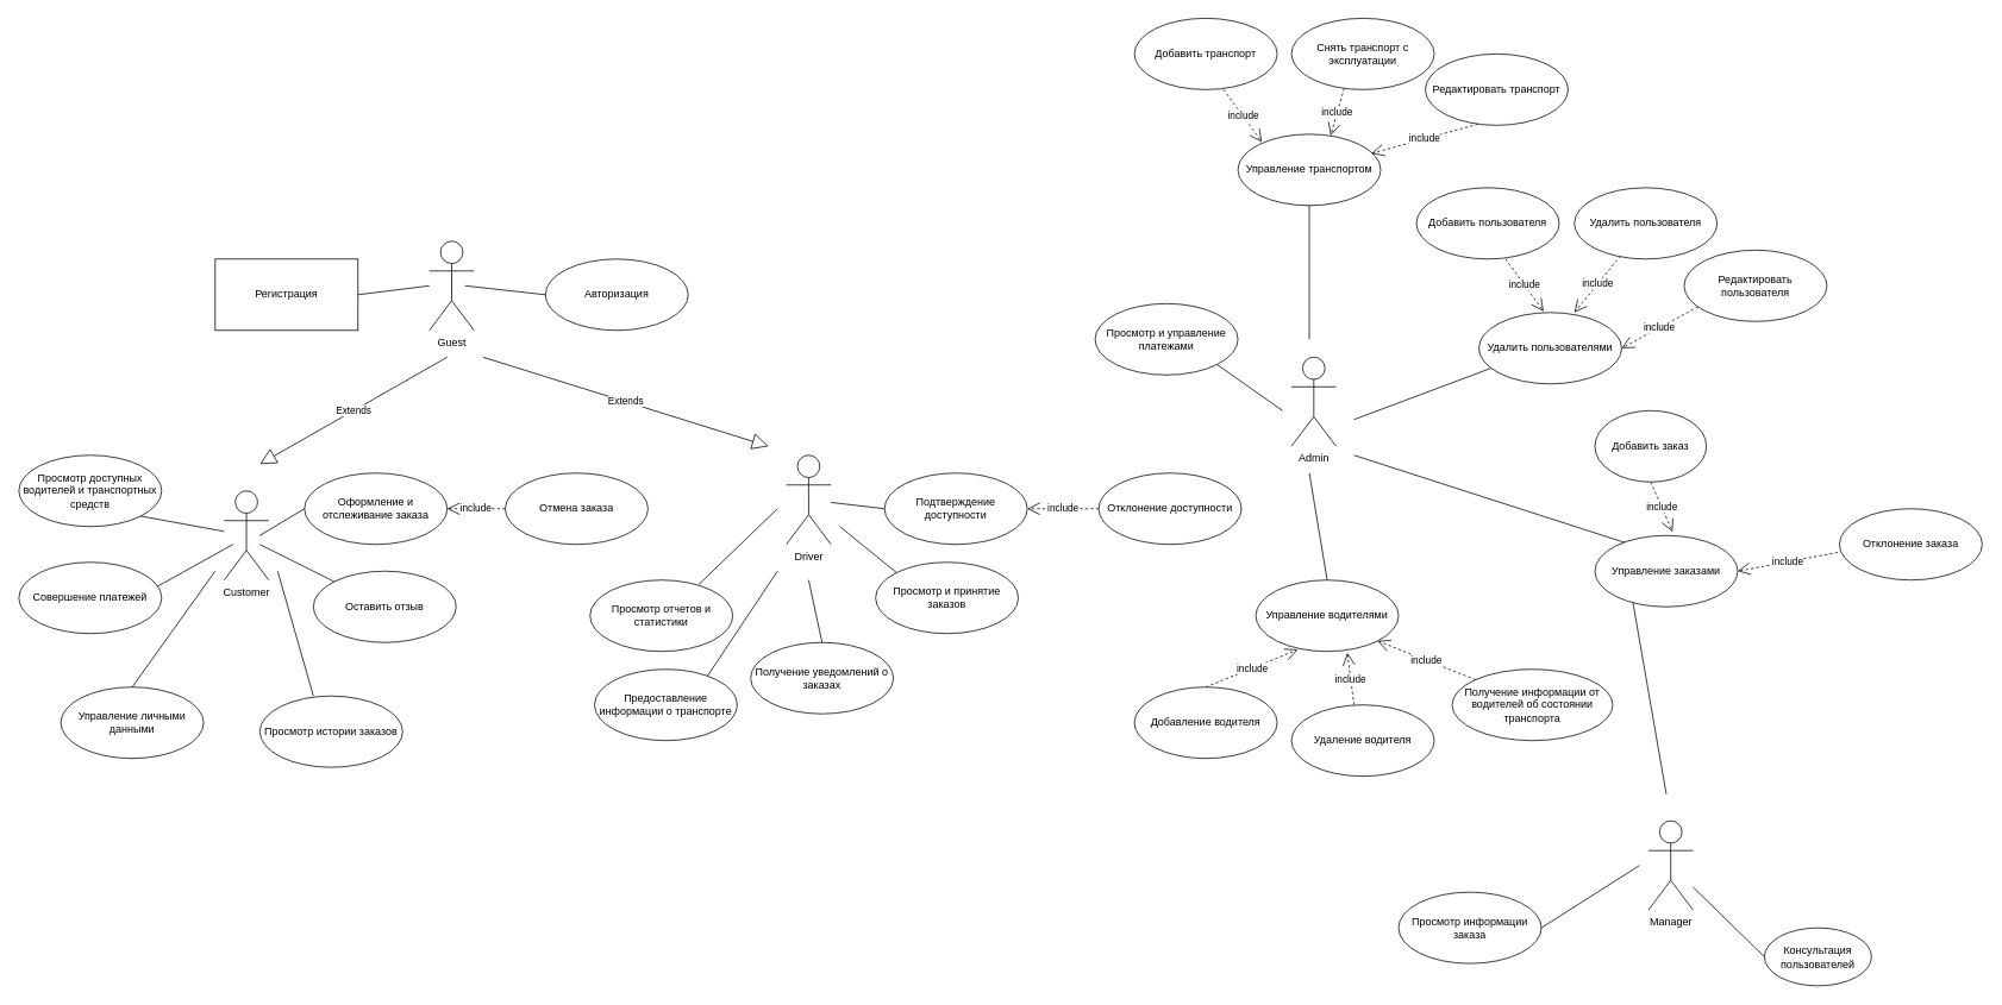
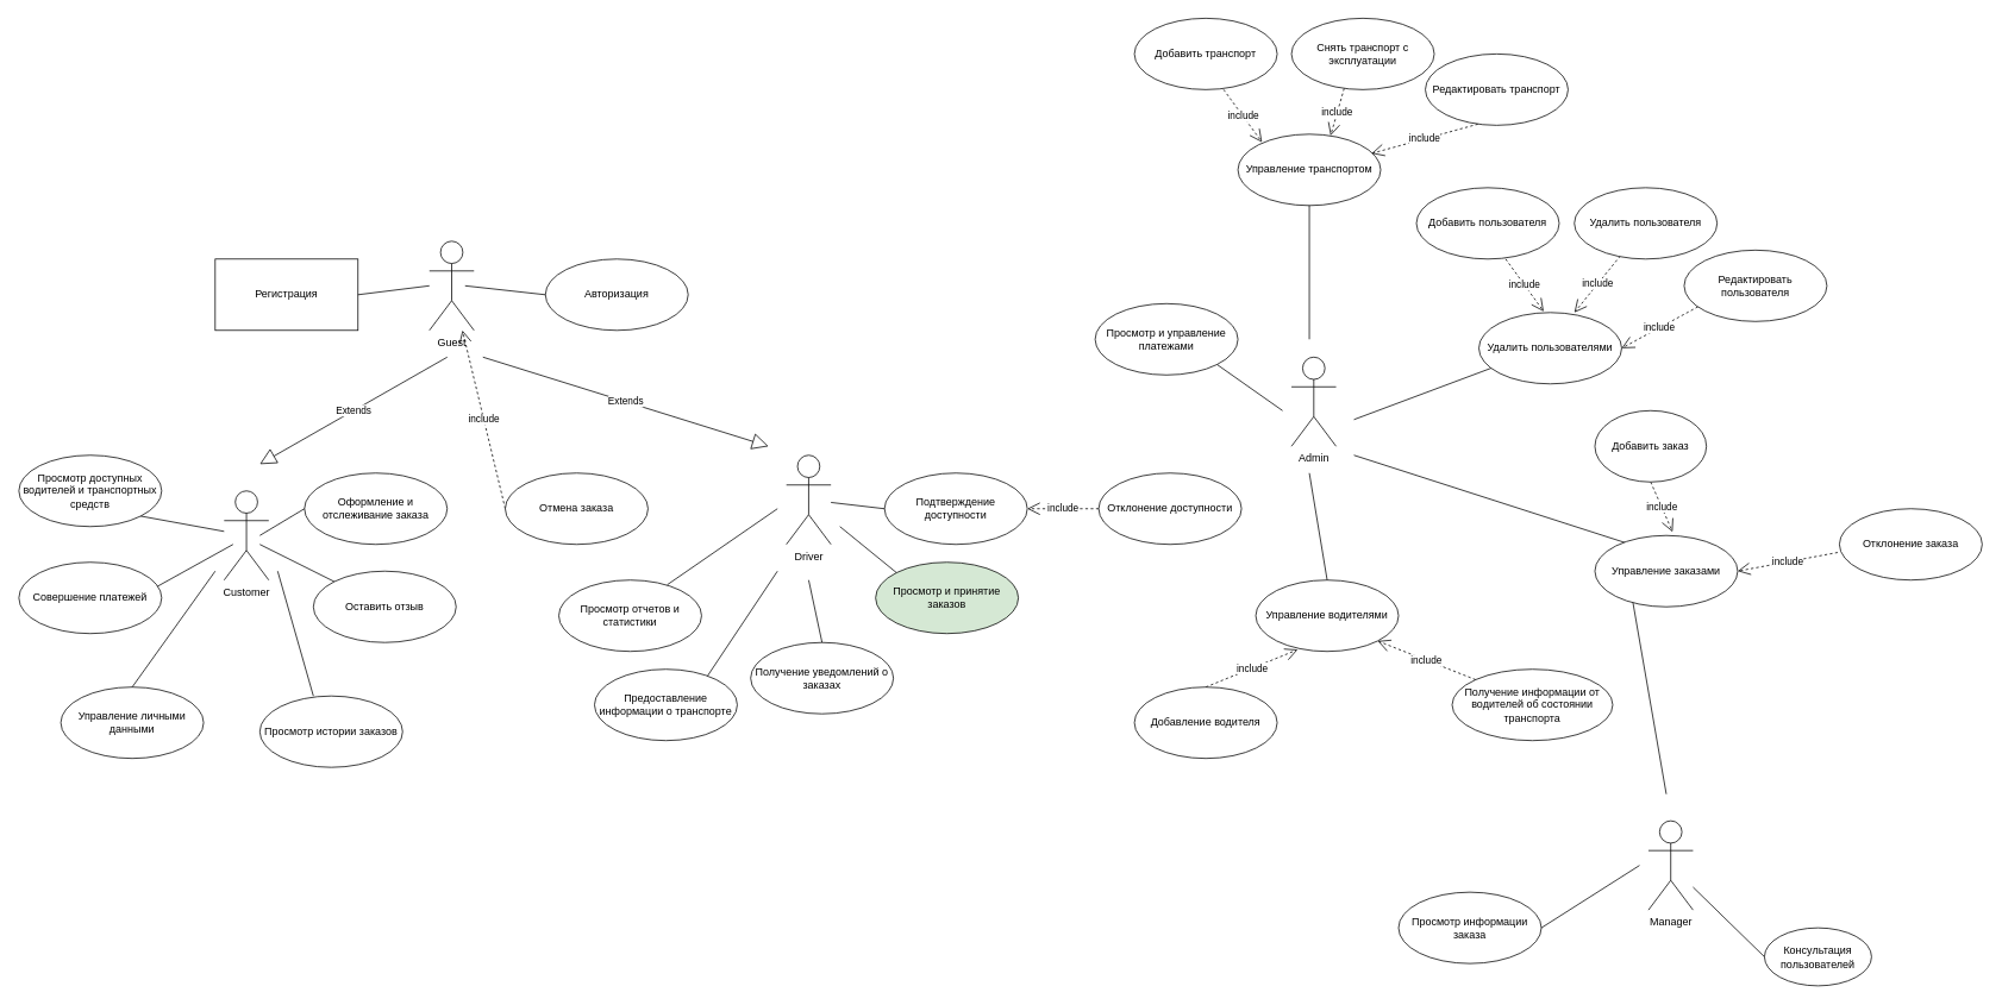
  <mxCell id="0" />
  <mxCell id="1" parent="0" />
  <mxCell id="2" value="Guest" style="shape=umlActor;verticalLabelPosition=bottom;verticalAlign=top;html=1;outlineConnect=0;" parent="1" vertex="1"><mxGeometry x="480" y="270" width="50" height="100" as="geometry" /></mxCell>
  <mxCell id="3" value="Авторизация" style="ellipse;whiteSpace=wrap;html=1;" parent="1" vertex="1"><mxGeometry x="610" y="290" width="160" height="80" as="geometry" /></mxCell>
  <mxCell id="4" value="" style="endArrow=none;html=1;rounded=0;entryX=0;entryY=0.5;entryDx=0;entryDy=0;" parent="1" target="3" edge="1"><mxGeometry width="50" height="50" relative="1" as="geometry"><mxPoint x="520" y="320" as="sourcePoint" /><mxPoint x="680" y="510" as="targetPoint" /></mxGeometry></mxCell>
  <mxCell id="5" value="Регистрация" style="whiteSpace=wrap;html=1;rounded=0;" parent="1" vertex="1"><mxGeometry x="240" y="290" width="160" height="80" as="geometry" /></mxCell>
  <mxCell id="6" value="" style="endArrow=none;html=1;rounded=0;exitX=1;exitY=0.5;exitDx=0;exitDy=0;" parent="1" source="5" edge="1"><mxGeometry width="50" height="50" relative="1" as="geometry"><mxPoint x="515" y="330" as="sourcePoint" /><mxPoint x="480" y="320" as="targetPoint" /></mxGeometry></mxCell>
  <mxCell id="7" value="Customer" style="shape=umlActor;verticalLabelPosition=bottom;verticalAlign=top;html=1;outlineConnect=0;" parent="1" vertex="1"><mxGeometry x="250" y="550" width="50" height="100" as="geometry" /></mxCell>
  <mxCell id="8" value="" style="endArrow=none;html=1;rounded=0;" parent="1" edge="1"><mxGeometry width="50" height="50" relative="1" as="geometry"><mxPoint x="170" y="660" as="sourcePoint" /><mxPoint x="260" y="610" as="targetPoint" /></mxGeometry></mxCell>
  <mxCell id="9" value="Совершение платежей" style="ellipse;whiteSpace=wrap;html=1;" parent="1" vertex="1"><mxGeometry x="20" y="630" width="160" height="80" as="geometry" /></mxCell>
  <mxCell id="10" value="Оставить отзыв" style="ellipse;whiteSpace=wrap;html=1;" parent="1" vertex="1"><mxGeometry x="350" y="640" width="160" height="80" as="geometry" /></mxCell>
  <mxCell id="11" value="" style="endArrow=none;html=1;rounded=0;exitX=0;exitY=0;exitDx=0;exitDy=0;" parent="1" source="10" edge="1"><mxGeometry width="50" height="50" relative="1" as="geometry"><mxPoint x="180" y="670" as="sourcePoint" /><mxPoint x="290" y="610" as="targetPoint" /></mxGeometry></mxCell>
  <mxCell id="12" value="Оформление и отслеживание заказа" style="ellipse;whiteSpace=wrap;html=1;" parent="1" vertex="1"><mxGeometry x="340" y="530" width="160" height="80" as="geometry" /></mxCell>
  <mxCell id="13" value="" style="endArrow=none;html=1;rounded=0;exitX=0;exitY=0.5;exitDx=0;exitDy=0;" parent="1" source="12" edge="1"><mxGeometry width="50" height="50" relative="1" as="geometry"><mxPoint x="383" y="662" as="sourcePoint" /><mxPoint x="290" y="600" as="targetPoint" /></mxGeometry></mxCell>
  <mxCell id="14" value="Просмотр доступных водителей и транспортных средств" style="ellipse;whiteSpace=wrap;html=1;" parent="1" vertex="1"><mxGeometry x="20" y="510" width="160" height="80" as="geometry" /></mxCell>
  <mxCell id="15" value="" style="endArrow=none;html=1;rounded=0;exitX=1;exitY=1;exitDx=0;exitDy=0;" parent="1" source="14" target="7" edge="1"><mxGeometry width="50" height="50" relative="1" as="geometry"><mxPoint x="180" y="670" as="sourcePoint" /><mxPoint x="270" y="620" as="targetPoint" /></mxGeometry></mxCell>
  <mxCell id="16" value="Управление личными данными" style="ellipse;whiteSpace=wrap;html=1;" parent="1" vertex="1"><mxGeometry x="67" y="770" width="160" height="80" as="geometry" /></mxCell>
  <mxCell id="17" value="" style="endArrow=none;html=1;rounded=0;exitX=0.5;exitY=0;exitDx=0;exitDy=0;" parent="1" source="16" edge="1"><mxGeometry width="50" height="50" relative="1" as="geometry"><mxPoint x="320" y="770" as="sourcePoint" /><mxPoint x="240" y="640" as="targetPoint" /></mxGeometry></mxCell>
  <mxCell id="18" value="" style="endArrow=none;html=1;rounded=0;" parent="1" edge="1"><mxGeometry width="50" height="50" relative="1" as="geometry"><mxPoint x="350" y="780" as="sourcePoint" /><mxPoint x="310" y="640" as="targetPoint" /></mxGeometry></mxCell>
  <mxCell id="19" value="Просмотр истории заказов" style="ellipse;whiteSpace=wrap;html=1;" parent="1" vertex="1"><mxGeometry x="290" y="780" width="160" height="80" as="geometry" /></mxCell>
- <mxCell id="20" value="include" style="endArrow=open;endSize=12;dashed=1;html=1;rounded=0;entryX=1;entryY=0.5;entryDx=0;entryDy=0;exitX=0;exitY=0.5;exitDx=0;exitDy=0;" parent="1" source="21" target="12" edge="1"><mxGeometry width="160" relative="1" as="geometry"><mxPoint x="630" y="570" as="sourcePoint" /><mxPoint x="430" y="740" as="targetPoint" /></mxGeometry></mxCell>
+ <mxCell id="20" value="include" style="endArrow=open;endSize=12;dashed=1;html=1;rounded=0;exitX=0;exitY=0.5;exitDx=0;exitDy=0;" parent="1" source="21" target="2" edge="1"><mxGeometry width="160" relative="1" as="geometry"><mxPoint x="630" y="570" as="sourcePoint" /><mxPoint x="430" y="740" as="targetPoint" /></mxGeometry></mxCell>
  <mxCell id="21" value="Отмена заказа" style="ellipse;whiteSpace=wrap;html=1;" parent="1" vertex="1"><mxGeometry x="565" y="530" width="160" height="80" as="geometry" /></mxCell>
  <mxCell id="22" value="Admin" style="shape=umlActor;verticalLabelPosition=bottom;verticalAlign=top;html=1;outlineConnect=0;" parent="1" vertex="1"><mxGeometry x="1446" y="400" width="50" height="100" as="geometry" /></mxCell>
  <mxCell id="23" value="Просмотр и управление платежами" style="ellipse;whiteSpace=wrap;html=1;" parent="1" vertex="1"><mxGeometry x="1226" y="340" width="160" height="80" as="geometry" /></mxCell>
  <mxCell id="24" value="" style="endArrow=none;html=1;rounded=0;entryX=1;entryY=1;entryDx=0;entryDy=0;" parent="1" edge="1"><mxGeometry width="50" height="50" relative="1" as="geometry"><mxPoint x="1436" y="460" as="sourcePoint" /><mxPoint x="1362.569" y="408.284" as="targetPoint" /></mxGeometry></mxCell>
  <mxCell id="25" value="" style="endArrow=none;html=1;rounded=0;" parent="1" edge="1"><mxGeometry width="50" height="50" relative="1" as="geometry"><mxPoint x="1516" y="470" as="sourcePoint" /><mxPoint x="1676" y="410" as="targetPoint" /></mxGeometry></mxCell>
  <mxCell id="26" value="Удалить пользователями" style="ellipse;whiteSpace=wrap;html=1;" parent="1" vertex="1"><mxGeometry x="1656" y="350" width="160" height="80" as="geometry" /></mxCell>
  <mxCell id="27" value="include" style="endArrow=open;endSize=12;dashed=1;html=1;rounded=0;entryX=0.454;entryY=-0.015;entryDx=0;entryDy=0;entryPerimeter=0;" parent="1" target="26" edge="1"><mxGeometry width="160" relative="1" as="geometry"><mxPoint x="1686" y="290" as="sourcePoint" /><mxPoint x="1716" y="300" as="targetPoint" /></mxGeometry></mxCell>
  <mxCell id="28" value="Добавить пользователя" style="ellipse;whiteSpace=wrap;html=1;" parent="1" vertex="1"><mxGeometry x="1586" y="210" width="160" height="80" as="geometry" /></mxCell>
  <mxCell id="29" value="include" style="endArrow=open;endSize=12;dashed=1;html=1;rounded=0;entryX=0.454;entryY=-0.015;entryDx=0;entryDy=0;entryPerimeter=0;exitX=0.322;exitY=0.956;exitDx=0;exitDy=0;exitPerimeter=0;" parent="1" source="30" edge="1"><mxGeometry width="160" relative="1" as="geometry"><mxPoint x="1793" y="291" as="sourcePoint" /><mxPoint x="1763" y="350" as="targetPoint" /></mxGeometry></mxCell>
  <mxCell id="30" value="Удалить пользователя" style="ellipse;whiteSpace=wrap;html=1;" parent="1" vertex="1"><mxGeometry x="1763" y="210" width="160" height="80" as="geometry" /></mxCell>
  <mxCell id="31" value="include" style="endArrow=open;endSize=12;dashed=1;html=1;rounded=0;entryX=1;entryY=0.5;entryDx=0;entryDy=0;exitX=0.097;exitY=0.794;exitDx=0;exitDy=0;exitPerimeter=0;" parent="1" source="32" target="26" edge="1"><mxGeometry width="160" relative="1" as="geometry"><mxPoint x="1916" y="371" as="sourcePoint" /><mxPoint x="1886" y="430" as="targetPoint" /></mxGeometry></mxCell>
  <mxCell id="32" value="Редактировать пользователя" style="ellipse;whiteSpace=wrap;html=1;" parent="1" vertex="1"><mxGeometry x="1886" y="280" width="160" height="80" as="geometry" /></mxCell>
  <mxCell id="33" value="" style="endArrow=none;html=1;rounded=0;" parent="1" edge="1"><mxGeometry width="50" height="50" relative="1" as="geometry"><mxPoint x="1466" y="380" as="sourcePoint" /><mxPoint x="1466" y="220" as="targetPoint" /></mxGeometry></mxCell>
  <mxCell id="34" value="Управление транспортом" style="ellipse;whiteSpace=wrap;html=1;" parent="1" vertex="1"><mxGeometry x="1386" width="160" height="80" as="geometry" y="150" /></mxCell>
  <mxCell id="35" value="include" style="endArrow=open;endSize=12;dashed=1;html=1;rounded=0;entryX=0.454;entryY=-0.015;entryDx=0;entryDy=0;entryPerimeter=0;" parent="1" edge="1"><mxGeometry width="160" relative="1" as="geometry"><mxPoint x="1370" y="100" as="sourcePoint" /><mxPoint x="1413" y="159" as="targetPoint" /></mxGeometry></mxCell>
  <mxCell id="36" value="Добавить транспорт" style="ellipse;whiteSpace=wrap;html=1;" parent="1" vertex="1"><mxGeometry x="1270" y="20" width="160" height="80" as="geometry" /></mxCell>
  <mxCell id="37" value="include" style="endArrow=open;endSize=12;dashed=1;html=1;rounded=0;entryX=0.649;entryY=0.02;entryDx=0;entryDy=0;exitX=0.369;exitY=0.983;exitDx=0;exitDy=0;exitPerimeter=0;entryPerimeter=0;" parent="1" source="38" target="34" edge="1"><mxGeometry width="160" relative="1" as="geometry"><mxPoint x="1546" y="100" as="sourcePoint" /><mxPoint x="1589" y="159" as="targetPoint" /></mxGeometry></mxCell>
  <mxCell id="38" value="Снять транспорт с эксплуатации" style="ellipse;whiteSpace=wrap;html=1;" parent="1" vertex="1"><mxGeometry x="1446" y="20" width="160" height="80" as="geometry" /></mxCell>
  <mxCell id="39" value="include" style="endArrow=open;endSize=12;dashed=1;html=1;rounded=0;entryX=0.936;entryY=0.27;entryDx=0;entryDy=0;exitX=0.369;exitY=0.983;exitDx=0;exitDy=0;exitPerimeter=0;entryPerimeter=0;" parent="1" source="40" target="34" edge="1"><mxGeometry width="160" relative="1" as="geometry"><mxPoint x="1696" y="140" as="sourcePoint" /><mxPoint x="1616" y="190" as="targetPoint" /></mxGeometry></mxCell>
  <mxCell id="40" value="Редактировать транспорт" style="ellipse;whiteSpace=wrap;html=1;" parent="1" vertex="1"><mxGeometry x="1596" y="60" width="160" height="80" as="geometry" /></mxCell>
  <mxCell id="41" value="Driver" style="shape=umlActor;verticalLabelPosition=bottom;verticalAlign=top;html=1;outlineConnect=0;" parent="1" vertex="1"><mxGeometry x="880" y="510" width="50" height="100" as="geometry" /></mxCell>
  <mxCell id="42" value="Extends" style="endArrow=block;endSize=16;endFill=0;html=1;rounded=0;" parent="1" edge="1"><mxGeometry width="160" relative="1" as="geometry"><mxPoint x="500" y="400" as="sourcePoint" /><mxPoint x="290" y="520" as="targetPoint" /></mxGeometry></mxCell>
  <mxCell id="43" value="Extends" style="endArrow=block;endSize=16;endFill=0;html=1;rounded=0;" parent="1" edge="1"><mxGeometry width="160" relative="1" as="geometry"><mxPoint x="540" y="400" as="sourcePoint" /><mxPoint x="860" y="500" as="targetPoint" /></mxGeometry></mxCell>
  <mxCell id="44" value="Подтверждение доступности" style="ellipse;whiteSpace=wrap;html=1;" parent="1" vertex="1"><mxGeometry x="990" y="530" width="160" height="80" as="geometry" /></mxCell>
  <mxCell id="45" value="" style="endArrow=none;html=1;rounded=0;entryX=0;entryY=0.5;entryDx=0;entryDy=0;" parent="1" source="41" target="44" edge="1"><mxGeometry width="50" height="50" relative="1" as="geometry"><mxPoint x="960" y="640" as="sourcePoint" /><mxPoint x="1010" y="590" as="targetPoint" /></mxGeometry></mxCell>
- <mxCell id="46" value="Просмотр и принятие заказов" style="ellipse;whiteSpace=wrap;html=1;" parent="1" vertex="1"><mxGeometry x="980" y="630" width="160" height="80" as="geometry" /></mxCell>
+ <mxCell id="46" value="Просмотр и принятие заказов" style="ellipse;whiteSpace=wrap;html=1;fillColor=#d5e8d4;" parent="1" vertex="1"><mxGeometry x="980" y="630" width="160" height="80" as="geometry" /></mxCell>
  <mxCell id="47" value="" style="endArrow=none;html=1;rounded=0;entryX=0;entryY=0;entryDx=0;entryDy=0;" parent="1" target="46" edge="1"><mxGeometry width="50" height="50" relative="1" as="geometry"><mxPoint x="940" y="590" as="sourcePoint" /><mxPoint x="1000" y="580" as="targetPoint" /></mxGeometry></mxCell>
  <mxCell id="48" value="Получение уведомлений о заказах" style="ellipse;whiteSpace=wrap;html=1;" parent="1" vertex="1"><mxGeometry x="840" y="720" width="160" height="80" as="geometry" /></mxCell>
  <mxCell id="49" value="" style="endArrow=none;html=1;rounded=0;exitX=0.5;exitY=0;exitDx=0;exitDy=0;" parent="1" source="48" edge="1"><mxGeometry width="50" height="50" relative="1" as="geometry"><mxPoint x="770" y="780" as="sourcePoint" /><mxPoint x="905" y="650" as="targetPoint" /></mxGeometry></mxCell>
- <mxCell id="50" value="Просмотр отчетов и статистики" style="ellipse;whiteSpace=wrap;html=1;" parent="1" vertex="1"><mxGeometry x="660" y="650" width="160" height="80" as="geometry" /></mxCell>
+ <mxCell id="50" value="Просмотр отчетов и статистики" style="ellipse;whiteSpace=wrap;html=1;" parent="1" vertex="1"><mxGeometry x="625" y="650" width="160" height="80" as="geometry" /></mxCell>
  <mxCell id="51" value="" style="endArrow=none;html=1;rounded=0;exitX=0.76;exitY=0.065;exitDx=0;exitDy=0;exitPerimeter=0;" parent="1" source="50" edge="1"><mxGeometry width="50" height="50" relative="1" as="geometry"><mxPoint x="770" y="870" as="sourcePoint" /><mxPoint x="870" y="570" as="targetPoint" /></mxGeometry></mxCell>
  <mxCell id="52" value="" style="endArrow=none;html=1;rounded=0;" parent="1" edge="1"><mxGeometry width="50" height="50" relative="1" as="geometry"><mxPoint x="790" y="760" as="sourcePoint" /><mxPoint x="870" y="640" as="targetPoint" /></mxGeometry></mxCell>
  <mxCell id="53" value="Предоставление информации о транспорте" style="ellipse;whiteSpace=wrap;html=1;" parent="1" vertex="1"><mxGeometry x="665" y="750" width="160" height="80" as="geometry" /></mxCell>
  <mxCell id="54" value="Manager" style="shape=umlActor;verticalLabelPosition=bottom;verticalAlign=top;html=1;outlineConnect=0;" vertex="1" parent="1"><mxGeometry x="1846" y="920" width="50" height="100" as="geometry" /></mxCell>
  <mxCell id="55" value="Просмотр информации заказа" style="ellipse;whiteSpace=wrap;html=1;" vertex="1" parent="1"><mxGeometry x="1566" y="1000" width="160" height="80" as="geometry" /></mxCell>
  <mxCell id="56" value="" style="endArrow=none;html=1;rounded=0;exitX=1;exitY=0.5;exitDx=0;exitDy=0;" edge="1" parent="1" source="55"><mxGeometry width="50" height="50" relative="1" as="geometry"><mxPoint x="1626" y="880" as="sourcePoint" /><mxPoint x="1836" y="970" as="targetPoint" /></mxGeometry></mxCell>
  <mxCell id="57" value="" style="endArrow=none;html=1;rounded=0;" edge="1" parent="1"><mxGeometry width="50" height="50" relative="1" as="geometry"><mxPoint x="1826" y="610" as="sourcePoint" /><mxPoint x="1516" y="510" as="targetPoint" /></mxGeometry></mxCell>
  <mxCell id="58" value="" style="endArrow=none;html=1;rounded=0;" edge="1" parent="1"><mxGeometry width="50" height="50" relative="1" as="geometry"><mxPoint x="1866" y="890" as="sourcePoint" /><mxPoint x="1826" y="660" as="targetPoint" /></mxGeometry></mxCell>
  <mxCell id="59" value="Управление заказами" style="ellipse;whiteSpace=wrap;html=1;" vertex="1" parent="1"><mxGeometry x="1786" y="600" width="160" height="80" as="geometry" /></mxCell>
  <mxCell id="60" value="include" style="endArrow=open;endSize=12;dashed=1;html=1;rounded=0;entryX=0.544;entryY=-0.05;entryDx=0;entryDy=0;entryPerimeter=0;exitX=0.5;exitY=1;exitDx=0;exitDy=0;" edge="1" parent="1" source="61" target="59"><mxGeometry width="160" relative="1" as="geometry"><mxPoint x="1916" y="540" as="sourcePoint" /><mxPoint x="1959" y="599" as="targetPoint" /></mxGeometry></mxCell>
  <mxCell id="61" value="Добавить заказ" style="ellipse;whiteSpace=wrap;html=1;" vertex="1" parent="1"><mxGeometry x="1786" y="460" width="125" height="80" as="geometry" /></mxCell>
  <mxCell id="62" value="Отклонение заказа" style="ellipse;whiteSpace=wrap;html=1;" vertex="1" parent="1"><mxGeometry x="2060" y="570" width="160" height="80" as="geometry" /></mxCell>
  <mxCell id="63" value="include" style="endArrow=open;endSize=12;dashed=1;html=1;rounded=0;entryX=1;entryY=0.5;entryDx=0;entryDy=0;exitX=0.013;exitY=0.613;exitDx=0;exitDy=0;exitPerimeter=0;" edge="1" parent="1" target="59"><mxGeometry width="160" relative="1" as="geometry"><mxPoint x="2058.08" y="619.04" as="sourcePoint" /><mxPoint x="1933" y="622" as="targetPoint" /></mxGeometry></mxCell>
  <mxCell id="64" value="Консультация пользователей" style="ellipse;whiteSpace=wrap;html=1;" vertex="1" parent="1"><mxGeometry x="1976" y="1040" width="120" height="65" as="geometry" /></mxCell>
  <mxCell id="65" value="" style="endArrow=none;html=1;rounded=0;exitX=0;exitY=0.5;exitDx=0;exitDy=0;" edge="1" parent="1" source="64" target="54"><mxGeometry width="50" height="50" relative="1" as="geometry"><mxPoint x="1736" y="1050" as="sourcePoint" /><mxPoint x="1846" y="980" as="targetPoint" /></mxGeometry></mxCell>
  <mxCell id="66" value="Управление водителями" style="ellipse;whiteSpace=wrap;html=1;" vertex="1" parent="1"><mxGeometry x="1406" y="650" width="160" height="80" as="geometry" /></mxCell>
  <mxCell id="67" value="" style="endArrow=none;html=1;rounded=0;entryX=0.5;entryY=0;entryDx=0;entryDy=0;" edge="1" parent="1" target="66"><mxGeometry width="50" height="50" relative="1" as="geometry"><mxPoint x="1466" y="530" as="sourcePoint" /><mxPoint x="1373" y="418" as="targetPoint" /></mxGeometry></mxCell>
  <mxCell id="68" value="include" style="endArrow=open;endSize=12;dashed=1;html=1;rounded=0;entryX=0.544;entryY=-0.05;entryDx=0;entryDy=0;entryPerimeter=0;exitX=0.5;exitY=0;exitDx=0;exitDy=0;" edge="1" parent="1" source="69"><mxGeometry width="160" relative="1" as="geometry"><mxPoint x="1416" y="792" as="sourcePoint" /><mxPoint x="1453" y="728" as="targetPoint" /></mxGeometry></mxCell>
  <mxCell id="69" value="Добавление водителя" style="ellipse;whiteSpace=wrap;html=1;" vertex="1" parent="1"><mxGeometry x="1270" y="770" width="160" height="80" as="geometry" /></mxCell>
- <mxCell id="70" value="Удаление водителя" style="ellipse;whiteSpace=wrap;html=1;" vertex="1" parent="1"><mxGeometry x="1446" y="790" width="160" height="80" as="geometry" /></mxCell>
- <mxCell id="71" value="include" style="endArrow=open;endSize=12;dashed=1;html=1;rounded=0;entryX=0.641;entryY=1.02;entryDx=0;entryDy=0;exitX=0.438;exitY=0;exitDx=0;exitDy=0;exitPerimeter=0;entryPerimeter=0;" edge="1" parent="1" source="70" target="66"><mxGeometry width="160" relative="1" as="geometry"><mxPoint x="1360" y="780" as="sourcePoint" /><mxPoint x="1463" y="738" as="targetPoint" /></mxGeometry></mxCell>
  <mxCell id="72" value="Получение информации от водителей об состоянии транспорта" style="ellipse;whiteSpace=wrap;html=1;" vertex="1" parent="1"><mxGeometry x="1626" y="750" width="180" height="80" as="geometry" /></mxCell>
  <mxCell id="73" value="include" style="endArrow=open;endSize=12;dashed=1;html=1;rounded=0;entryX=1;entryY=1;entryDx=0;entryDy=0;exitX=0;exitY=0;exitDx=0;exitDy=0;" edge="1" parent="1" source="72" target="66"><mxGeometry width="160" relative="1" as="geometry"><mxPoint x="1526" y="800" as="sourcePoint" /><mxPoint x="1519" y="742" as="targetPoint" /></mxGeometry></mxCell>
  <mxCell id="74" value="include" style="endArrow=open;endSize=12;dashed=1;html=1;rounded=0;entryX=1;entryY=0.5;entryDx=0;entryDy=0;exitX=0;exitY=0.5;exitDx=0;exitDy=0;" edge="1" parent="1"><mxGeometry width="160" relative="1" as="geometry"><mxPoint x="1230" y="570" as="sourcePoint" /><mxPoint x="1150" y="570" as="targetPoint" /></mxGeometry></mxCell>
  <mxCell id="75" value="Отклонение доступности" style="ellipse;whiteSpace=wrap;html=1;" vertex="1" parent="1"><mxGeometry x="1230" y="530" width="160" height="80" as="geometry" /></mxCell>
